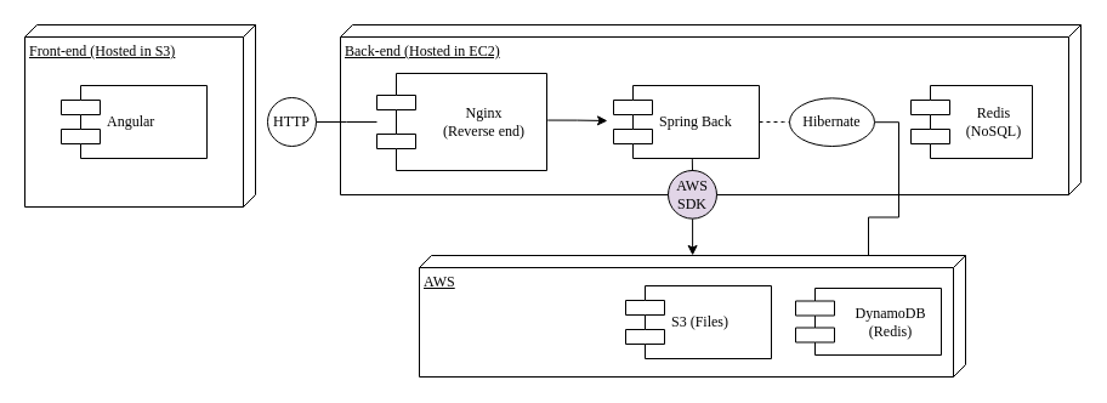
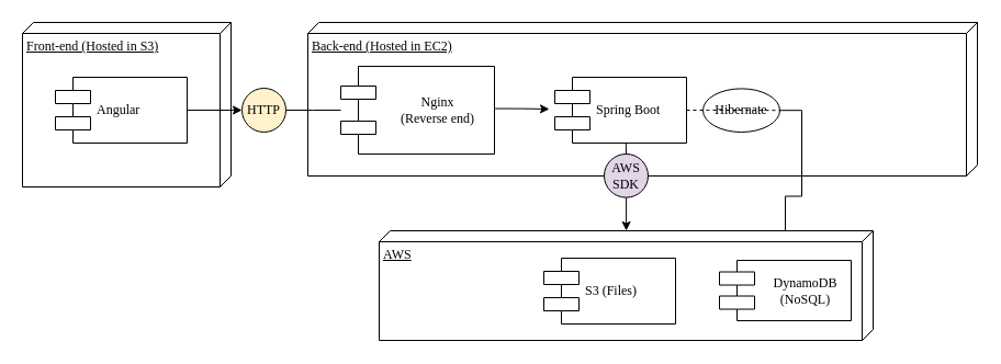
  <mxCell id="0" />
  <mxCell id="1" parent="0" />
  <mxCell id="2" value="Back-end (Hosted in EC2)" style="verticalAlign=top;align=left;spacingTop=8;spacingLeft=2;spacingRight=12;shape=cube;size=10;direction=south;fontStyle=4;html=1;rounded=0;shadow=0;comic=0;labelBackgroundColor=none;strokeWidth=1;fontFamily=Verdana;fontSize=12" parent="1" vertex="1"><mxGeometry x="280" y="20" width="610" height="140" as="geometry" /></mxCell>
  <mxCell id="3" value="Front-end (Hosted in S3)" style="verticalAlign=top;align=left;spacingTop=8;spacingLeft=2;spacingRight=12;shape=cube;size=10;direction=south;fontStyle=4;html=1;rounded=0;shadow=0;comic=0;labelBackgroundColor=none;strokeWidth=1;fontFamily=Verdana;fontSize=12" parent="1" vertex="1"><mxGeometry x="20" y="20" width="190" height="150" as="geometry" /></mxCell>
+ <mxCell id="4" style="edgeStyle=orthogonalEdgeStyle;rounded=0;orthogonalLoop=1;jettySize=auto;html=1;exitX=1;exitY=0.5;exitDx=0;exitDy=0;entryX=0;entryY=0.5;entryDx=0;entryDy=0;" edge="1" parent="1" source="5" target="8"><mxGeometry relative="1" as="geometry"><mxPoint x="300" y="110" as="targetPoint" /><Array as="points" /></mxGeometry></mxCell>
  <mxCell id="5" value="Angular" style="shape=component;align=left;spacingLeft=36;rounded=0;shadow=0;comic=0;labelBackgroundColor=none;strokeWidth=1;fontFamily=Verdana;fontSize=12;html=1;" parent="1" vertex="1"><mxGeometry x="50" y="70" width="120" height="60" as="geometry" /></mxCell>
  <mxCell id="6" style="edgeStyle=orthogonalEdgeStyle;rounded=0;orthogonalLoop=1;jettySize=auto;html=1;exitX=1;exitY=0.5;exitDx=0;exitDy=0;startArrow=none;" edge="1" parent="1" source="19" target="11"><mxGeometry relative="1" as="geometry"><mxPoint x="600" y="100" as="sourcePoint" /></mxGeometry></mxCell>
  <mxCell id="7" style="edgeStyle=orthogonalEdgeStyle;rounded=0;orthogonalLoop=1;jettySize=auto;html=1;exitX=0.5;exitY=1;exitDx=0;exitDy=0;entryX=-0.002;entryY=0.636;entryDx=0;entryDy=0;entryPerimeter=0;" edge="1" parent="1" source="13"><mxGeometry relative="1" as="geometry"><mxPoint x="570.12" y="209.96" as="targetPoint" /><Array as="points"><mxPoint x="570" y="210.37" /></Array></mxGeometry></mxCell>
- <mxCell id="8" value="HTTP" style="ellipse;whiteSpace=wrap;html=1;rounded=0;shadow=0;comic=0;labelBackgroundColor=none;strokeWidth=1;fontFamily=Verdana;fontSize=12;align=center;" vertex="1" parent="1"><mxGeometry x="220" y="80" width="40" height="40" as="geometry" /></mxCell>
+ <mxCell id="8" value="HTTP" style="ellipse;whiteSpace=wrap;html=1;rounded=0;shadow=0;comic=0;labelBackgroundColor=none;strokeWidth=1;fontFamily=Verdana;fontSize=12;align=center;fillColor=#fff2cc;" vertex="1" parent="1"><mxGeometry x="220" y="80" width="40" height="40" as="geometry" /></mxCell>
  <mxCell id="9" style="edgeStyle=elbowEdgeStyle;rounded=0;html=1;labelBackgroundColor=none;startArrow=none;startFill=0;startSize=8;endArrow=none;endFill=0;endSize=16;fontFamily=Verdana;fontSize=12;exitX=1;exitY=0.5;exitDx=0;exitDy=0;" edge="1" parent="1" source="8"><mxGeometry relative="1" as="geometry"><mxPoint x="310" y="100" as="targetPoint" /><mxPoint x="280" y="100" as="sourcePoint" /></mxGeometry></mxCell>
  <mxCell id="10" value="AWS" style="verticalAlign=top;align=left;spacingTop=8;spacingLeft=2;spacingRight=12;shape=cube;size=10;direction=south;fontStyle=4;html=1;rounded=0;shadow=0;comic=0;labelBackgroundColor=none;strokeWidth=1;fontFamily=Verdana;fontSize=12" vertex="1" parent="1"><mxGeometry x="345" y="210" width="450" height="100" as="geometry" /></mxCell>
- <mxCell id="11" value="DynamoDB &lt;br&gt;(Redis)" style="shape=component;align=center;spacingLeft=36;rounded=0;shadow=0;comic=0;labelBackgroundColor=none;strokeWidth=1;fontFamily=Verdana;fontSize=12;html=1;" vertex="1" parent="1"><mxGeometry x="655" y="237" width="120" height="55" as="geometry" /></mxCell>
- <mxCell id="12" value="S3 (Files)" style="shape=component;align=left;spacingLeft=36;rounded=0;shadow=0;comic=0;labelBackgroundColor=none;strokeWidth=1;fontFamily=Verdana;fontSize=12;html=1;" vertex="1" parent="1"><mxGeometry x="515" y="235" width="120" height="60" as="geometry" /></mxCell>
+ <mxCell id="11" value="DynamoDB &lt;br&gt;(NoSQL)" style="shape=component;align=center;spacingLeft=36;rounded=0;shadow=0;comic=0;labelBackgroundColor=none;strokeWidth=1;fontFamily=Verdana;fontSize=12;html=1;" vertex="1" parent="1"><mxGeometry x="655" y="237" width="120" height="55" as="geometry" /></mxCell>
+ <mxCell id="12" value="S3 (Files)" style="shape=component;align=left;spacingLeft=36;rounded=0;shadow=0;comic=0;labelBackgroundColor=none;strokeWidth=1;fontFamily=Verdana;fontSize=12;html=1;" vertex="1" parent="1"><mxGeometry x="495" y="235" width="120" height="60" as="geometry" /></mxCell>
  <mxCell id="13" value="AWS SDK" style="ellipse;whiteSpace=wrap;html=1;rounded=0;shadow=0;comic=0;labelBackgroundColor=none;strokeWidth=1;fontFamily=Verdana;fontSize=12;align=center;fillColor=#e1d5e7;" vertex="1" parent="1"><mxGeometry x="550" y="140" width="40" height="39.63" as="geometry" /></mxCell>
  <mxCell id="14" style="edgeStyle=elbowEdgeStyle;rounded=0;html=1;labelBackgroundColor=none;startArrow=none;startFill=0;startSize=8;endArrow=none;endFill=0;endSize=16;fontFamily=Verdana;fontSize=12;exitX=0.582;exitY=1.02;exitDx=0;exitDy=0;exitPerimeter=0;" edge="1" parent="1"><mxGeometry relative="1" as="geometry"><mxPoint x="570" y="140.37" as="targetPoint" /><mxPoint x="569.84" y="130.57" as="sourcePoint" /><Array as="points" /></mxGeometry></mxCell>
- <mxCell id="15" value="&lt;div&gt;&lt;span&gt;Redis&lt;/span&gt;&lt;/div&gt;&lt;div&gt;&lt;span&gt;(NoSQL)&lt;/span&gt;&lt;/div&gt;" style="shape=component;align=center;spacingLeft=36;rounded=0;shadow=0;comic=0;labelBackgroundColor=none;strokeWidth=1;fontFamily=Verdana;fontSize=12;html=1;" vertex="1" parent="1"><mxGeometry x="750" y="70" width="100" height="60" as="geometry" /></mxCell>
- <mxCell id="16" value="Spring Back" style="shape=component;align=left;spacingLeft=36;rounded=0;shadow=0;comic=0;labelBackgroundColor=none;strokeWidth=1;fontFamily=Verdana;fontSize=12;html=1;" vertex="1" parent="1"><mxGeometry x="505" y="70" width="120" height="60" as="geometry" /></mxCell>
+ <mxCell id="16" value="Spring Boot" style="shape=component;align=left;spacingLeft=36;rounded=0;shadow=0;comic=0;labelBackgroundColor=none;strokeWidth=1;fontFamily=Verdana;fontSize=12;html=1;" vertex="1" parent="1"><mxGeometry x="505" y="70" width="120" height="60" as="geometry" /></mxCell>
  <mxCell id="17" style="edgeStyle=orthogonalEdgeStyle;rounded=0;orthogonalLoop=1;jettySize=auto;html=1;exitX=1.005;exitY=0.482;exitDx=0;exitDy=0;exitPerimeter=0;" edge="1" parent="1" source="18"><mxGeometry relative="1" as="geometry"><mxPoint x="490" y="110" as="sourcePoint" /><mxPoint x="500" y="99" as="targetPoint" /><Array as="points" /></mxGeometry></mxCell>
  <mxCell id="18" value="&lt;div&gt;&lt;span&gt;Nginx&lt;/span&gt;&lt;/div&gt;&lt;div&gt;&lt;span&gt;(Reverse end)&lt;/span&gt;&lt;/div&gt;" style="shape=component;align=center;spacingLeft=36;rounded=0;shadow=0;comic=0;labelBackgroundColor=none;strokeWidth=1;fontFamily=Verdana;fontSize=12;html=1;" vertex="1" parent="1"><mxGeometry x="310" y="60" width="140" height="80" as="geometry" /></mxCell>
- <mxCell id="19" value="Hibernate" style="ellipse;whiteSpace=wrap;html=1;rounded=0;shadow=0;comic=0;labelBackgroundColor=none;strokeWidth=1;fontFamily=Verdana;fontSize=12;align=center;" vertex="1" parent="1"><mxGeometry x="650" y="80.37" width="70" height="39.63" as="geometry" /></mxCell>
+ <mxCell id="19" value="Hibernate" style="ellipse;whiteSpace=wrap;html=1;rounded=0;shadow=0;comic=0;labelBackgroundColor=none;strokeWidth=1;fontFamily=Verdana;fontSize=12;align=center;" vertex="1" parent="1"><mxGeometry x="640" y="80.37" width="70" height="39.63" as="geometry" /></mxCell>
  <mxCell id="20" value="" style="edgeStyle=orthogonalEdgeStyle;rounded=0;orthogonalLoop=1;jettySize=auto;html=1;endArrow=none;exitX=1;exitY=0.5;exitDx=0;exitDy=0;dashed=1;" edge="1" parent="1" source="16" target="19"><mxGeometry relative="1" as="geometry"><mxPoint x="630" y="100" as="sourcePoint" /><mxPoint x="750" y="100" as="targetPoint" /></mxGeometry></mxCell>
